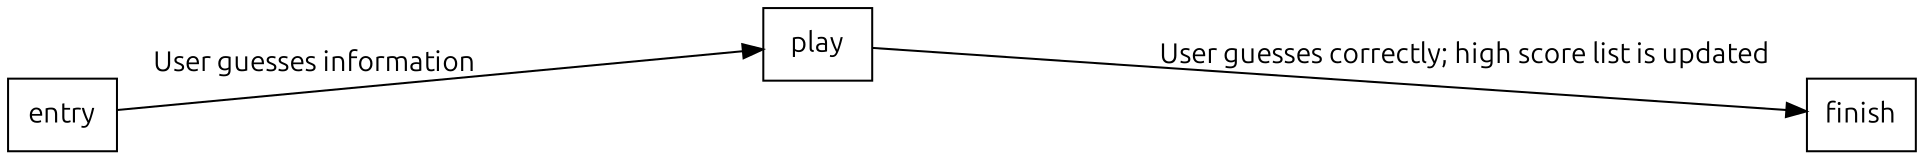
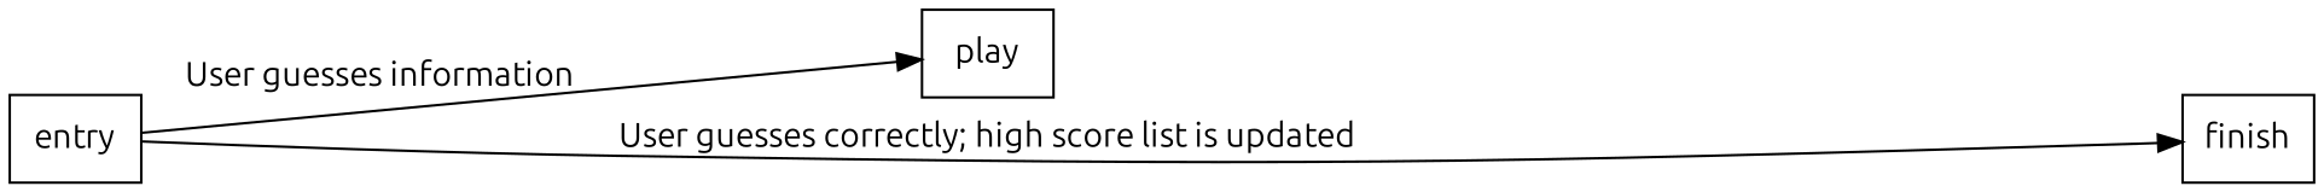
  digraph {
    fontname=Ubuntu
    rankdir=LR
    node [fontname=Ubuntu shape=box]
    edge [fontname=Ubuntu]
    entry
    play
    finish
    entry -> play [label="User guesses information"]
-   play -> finish [label="User guesses correctly; high score list is updated"]
+   entry -> finish [label="User guesses correctly; high score list is updated"]
  }
